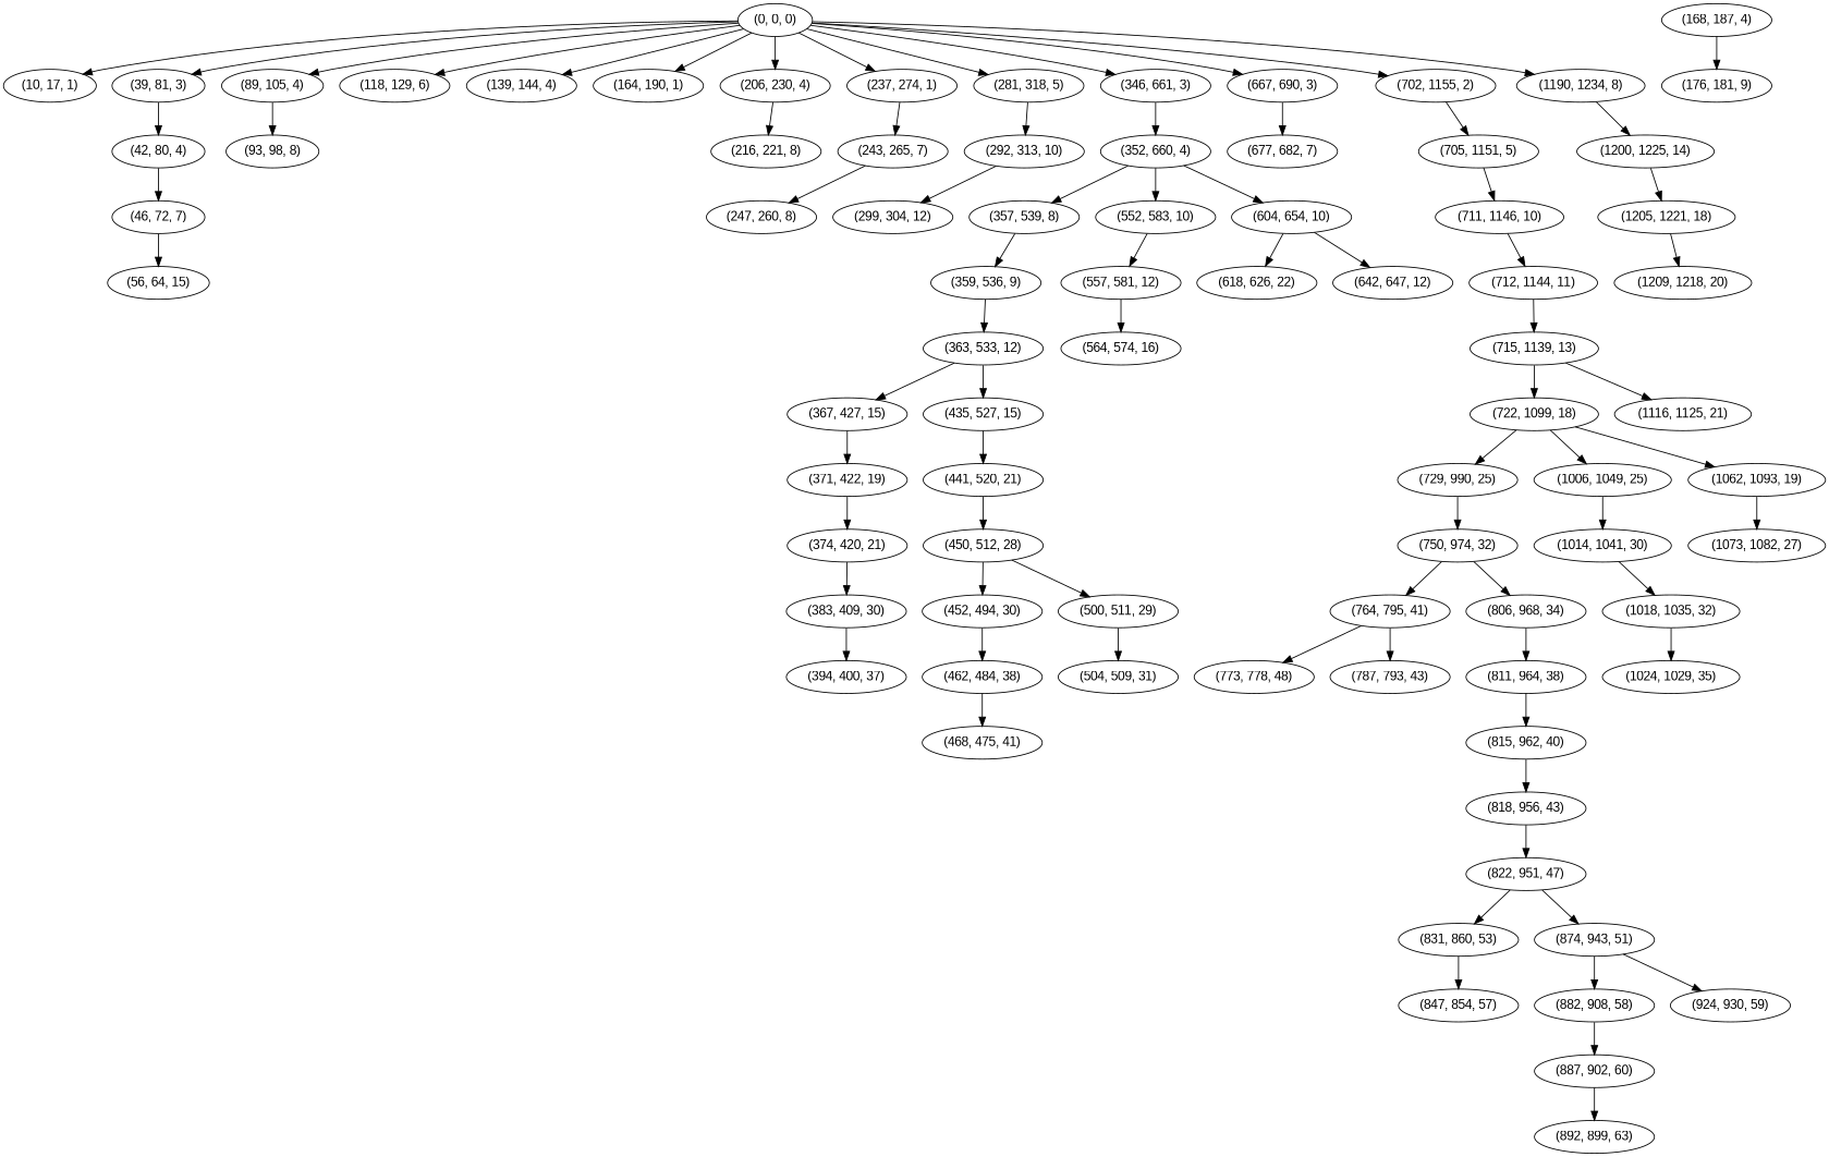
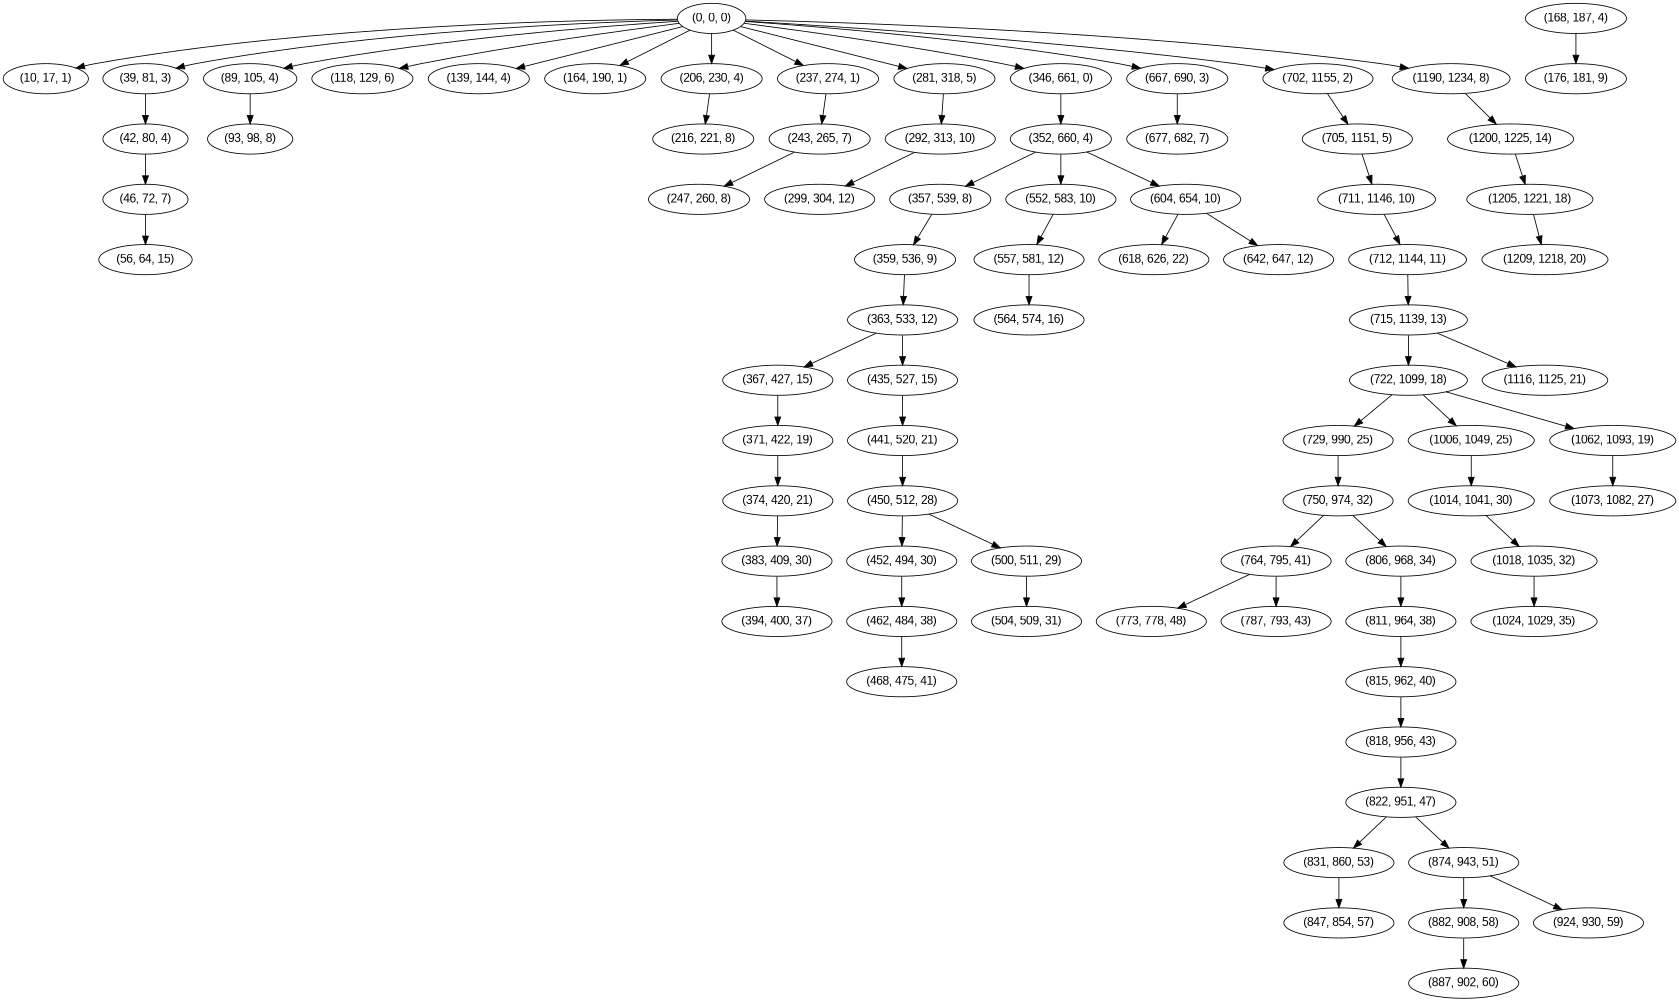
  digraph {
    fontname="Liberation Sans"
    node [fontname="Liberation Sans"]
    edge [fontname="Liberation Sans"]
    "(0, 0, 0)"
    "(10, 17, 1)"
    "(39, 81, 3)"
    "(89, 105, 4)"
    "(118, 129, 6)"
    "(139, 144, 4)"
    "(164, 190, 1)"
    "(206, 230, 4)"
    "(237, 274, 1)"
    "(281, 318, 5)"
-   "(346, 661, 3)"
+   "(346, 661, 3)" [label="(346, 661, 0)"]
    "(667, 690, 3)"
    "(702, 1155, 2)"
    "(1190, 1234, 8)"
    "(42, 80, 4)"
    "(93, 98, 8)"
    "(216, 221, 8)"
    "(243, 265, 7)"
    "(292, 313, 10)"
    "(352, 660, 4)"
    "(677, 682, 7)"
    "(705, 1151, 5)"
    "(1200, 1225, 14)"
    "(46, 72, 7)"
    "(56, 64, 15)"
    "(168, 187, 4)"
    "(176, 181, 9)"
    "(247, 260, 8)"
    "(299, 304, 12)"
    "(357, 539, 8)"
    "(552, 583, 10)"
    "(604, 654, 10)"
    "(359, 536, 9)"
    "(557, 581, 12)"
    "(618, 626, 22)"
    "(642, 647, 12)"
    "(363, 533, 12)"
    "(367, 427, 15)"
    "(435, 527, 15)"
    "(371, 422, 19)"
    "(441, 520, 21)"
    "(374, 420, 21)"
    "(383, 409, 30)"
    "(394, 400, 37)"
    "(450, 512, 28)"
    "(452, 494, 30)"
    "(500, 511, 29)"
    "(462, 484, 38)"
    "(504, 509, 31)"
    "(468, 475, 41)"
    "(564, 574, 16)"
    "(711, 1146, 10)"
    "(712, 1144, 11)"
    "(715, 1139, 13)"
    "(722, 1099, 18)"
    "(1116, 1125, 21)"
    "(729, 990, 25)"
    "(1006, 1049, 25)"
    "(1062, 1093, 19)"
    "(750, 974, 32)"
    "(1014, 1041, 30)"
    "(1073, 1082, 27)"
    "(764, 795, 41)"
    "(806, 968, 34)"
    "(773, 778, 48)"
    "(787, 793, 43)"
    "(811, 964, 38)"
    "(815, 962, 40)"
    "(818, 956, 43)"
    "(822, 951, 47)"
    "(831, 860, 53)"
    "(874, 943, 51)"
    "(847, 854, 57)"
    "(882, 908, 58)"
    "(924, 930, 59)"
    "(887, 902, 60)"
-   "(892, 899, 63)"
    "(1018, 1035, 32)"
    "(1024, 1029, 35)"
    "(1205, 1221, 18)"
    "(1209, 1218, 20)"
    "(0, 0, 0)" -> "(10, 17, 1)"
    "(0, 0, 0)" -> "(39, 81, 3)"
    "(0, 0, 0)" -> "(89, 105, 4)"
    "(0, 0, 0)" -> "(118, 129, 6)"
    "(0, 0, 0)" -> "(139, 144, 4)"
    "(0, 0, 0)" -> "(164, 190, 1)"
    "(0, 0, 0)" -> "(206, 230, 4)"
    "(0, 0, 0)" -> "(237, 274, 1)"
    "(0, 0, 0)" -> "(281, 318, 5)"
    "(0, 0, 0)" -> "(346, 661, 3)"
    "(0, 0, 0)" -> "(667, 690, 3)"
    "(0, 0, 0)" -> "(702, 1155, 2)"
    "(0, 0, 0)" -> "(1190, 1234, 8)"
    "(39, 81, 3)" -> "(42, 80, 4)"
    "(89, 105, 4)" -> "(93, 98, 8)"
    "(206, 230, 4)" -> "(216, 221, 8)"
    "(237, 274, 1)" -> "(243, 265, 7)"
    "(281, 318, 5)" -> "(292, 313, 10)"
    "(346, 661, 3)" -> "(352, 660, 4)"
    "(667, 690, 3)" -> "(677, 682, 7)"
    "(702, 1155, 2)" -> "(705, 1151, 5)"
    "(1190, 1234, 8)" -> "(1200, 1225, 14)"
    "(42, 80, 4)" -> "(46, 72, 7)"
    "(243, 265, 7)" -> "(247, 260, 8)"
    "(292, 313, 10)" -> "(299, 304, 12)"
    "(352, 660, 4)" -> "(357, 539, 8)"
    "(352, 660, 4)" -> "(552, 583, 10)"
    "(352, 660, 4)" -> "(604, 654, 10)"
    "(705, 1151, 5)" -> "(711, 1146, 10)"
    "(1200, 1225, 14)" -> "(1205, 1221, 18)"
    "(46, 72, 7)" -> "(56, 64, 15)"
    "(168, 187, 4)" -> "(176, 181, 9)"
    "(357, 539, 8)" -> "(359, 536, 9)"
    "(552, 583, 10)" -> "(557, 581, 12)"
    "(604, 654, 10)" -> "(618, 626, 22)"
    "(604, 654, 10)" -> "(642, 647, 12)"
    "(359, 536, 9)" -> "(363, 533, 12)"
    "(557, 581, 12)" -> "(564, 574, 16)"
    "(363, 533, 12)" -> "(367, 427, 15)"
    "(363, 533, 12)" -> "(435, 527, 15)"
    "(367, 427, 15)" -> "(371, 422, 19)"
    "(435, 527, 15)" -> "(441, 520, 21)"
    "(371, 422, 19)" -> "(374, 420, 21)"
    "(441, 520, 21)" -> "(450, 512, 28)"
    "(374, 420, 21)" -> "(383, 409, 30)"
    "(383, 409, 30)" -> "(394, 400, 37)"
    "(450, 512, 28)" -> "(452, 494, 30)"
    "(450, 512, 28)" -> "(500, 511, 29)"
    "(452, 494, 30)" -> "(462, 484, 38)"
    "(500, 511, 29)" -> "(504, 509, 31)"
    "(462, 484, 38)" -> "(468, 475, 41)"
    "(711, 1146, 10)" -> "(712, 1144, 11)"
    "(712, 1144, 11)" -> "(715, 1139, 13)"
    "(715, 1139, 13)" -> "(722, 1099, 18)"
    "(715, 1139, 13)" -> "(1116, 1125, 21)"
    "(722, 1099, 18)" -> "(729, 990, 25)"
    "(722, 1099, 18)" -> "(1006, 1049, 25)"
    "(722, 1099, 18)" -> "(1062, 1093, 19)"
    "(729, 990, 25)" -> "(750, 974, 32)"
    "(1006, 1049, 25)" -> "(1014, 1041, 30)"
    "(1062, 1093, 19)" -> "(1073, 1082, 27)"
    "(750, 974, 32)" -> "(764, 795, 41)"
    "(750, 974, 32)" -> "(806, 968, 34)"
    "(1014, 1041, 30)" -> "(1018, 1035, 32)"
    "(764, 795, 41)" -> "(773, 778, 48)"
    "(764, 795, 41)" -> "(787, 793, 43)"
    "(806, 968, 34)" -> "(811, 964, 38)"
    "(811, 964, 38)" -> "(815, 962, 40)"
    "(815, 962, 40)" -> "(818, 956, 43)"
    "(818, 956, 43)" -> "(822, 951, 47)"
    "(822, 951, 47)" -> "(831, 860, 53)"
    "(822, 951, 47)" -> "(874, 943, 51)"
    "(831, 860, 53)" -> "(847, 854, 57)"
    "(874, 943, 51)" -> "(882, 908, 58)"
    "(874, 943, 51)" -> "(924, 930, 59)"
    "(882, 908, 58)" -> "(887, 902, 60)"
-   "(887, 902, 60)" -> "(892, 899, 63)"
    "(1018, 1035, 32)" -> "(1024, 1029, 35)"
    "(1205, 1221, 18)" -> "(1209, 1218, 20)"
  }
